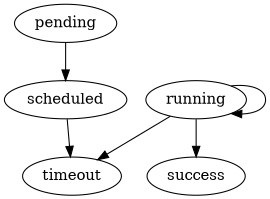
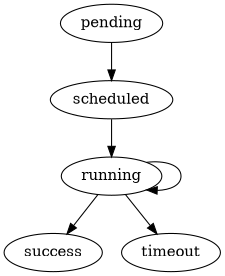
  digraph {
    rankdir=TB
    pending
    scheduled
    running
    success
    timeout
    pending -> scheduled
-   scheduled -> timeout
+   scheduled -> running
    running -> running
    running -> success
    running -> timeout
  }
